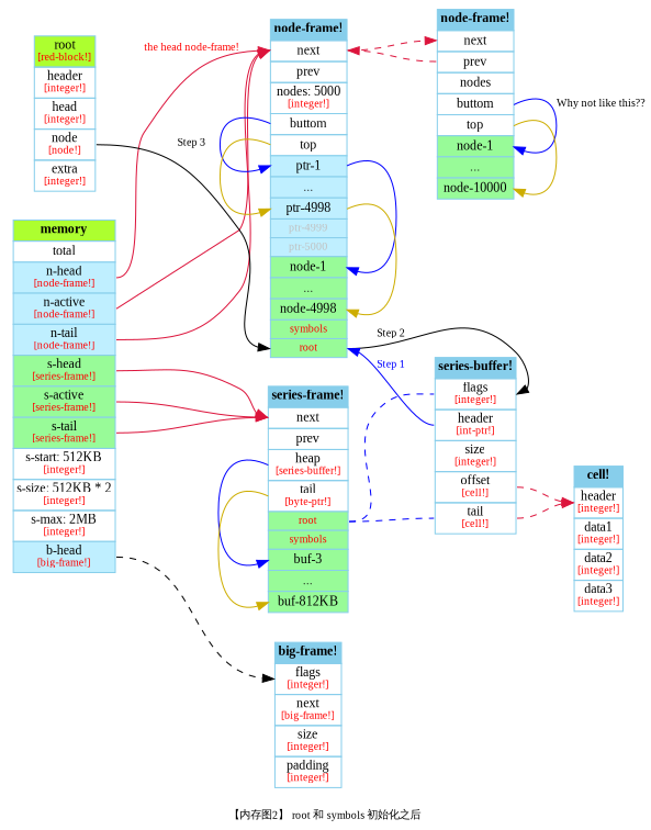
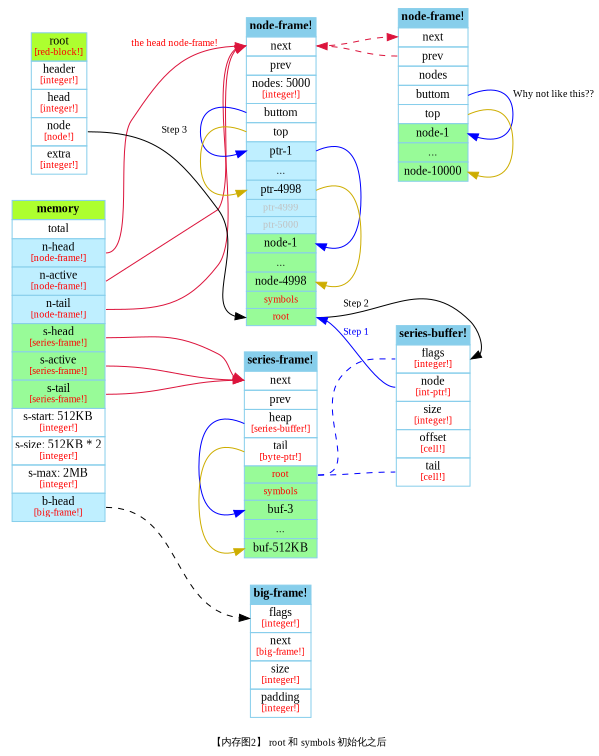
  digraph {
    fontname="Liberation Serif"
    fontsize=10
    label="\n【内存图2】 root 和 symbols 初始化之后"
    rankdir=LR
    node [color=skyblue fontname="Liberation Serif" fontsize=12 shape=plaintext]
    edge [color=crimson fontname="Liberation Serif" fontsize=10 headport=f1 style=solid tailport=f4]
    n1 [height=.1 label=<             <table border="0" cellborder="1" cellspacing="0" align="left">                 <tr><td BGCOLOR="skyblue"><b>big-frame!</b></td></tr>                 <tr><td port="f1">flags<br ALIGN="CENTER"/><font point-size="10" color="red">[integer!]</font></td></tr>                 <tr><td port="f2">next<br ALIGN="CENTER"/><font point-size="10" color="red">[big-frame!]</font></td></tr>                 <tr><td port="f3">size<br ALIGN="CENTER"/><font point-size="10" color="red">[integer!]</font></td></tr>                 <tr><td port="f4">padding<br ALIGN="CENTER"/><font point-size="10" color="red">[integer!]</font></td></tr>             </table>         > width=.1]
    n2 [height=.1 label=<             <table border="0" cellborder="1" cellspacing="0" align="left" TOOLTIP="memory">                 <tr><td BGCOLOR="greenyellow"><b>memory</b></td></tr>                 <tr><td port="f1">total</td></tr>                 <tr><td port="f2" BGCOLOR="lightblue1">n-head<br ALIGN="CENTER"/><font point-size="10" color="red">[node-frame!]</font></td></tr>                 <tr><td port="f3" BGCOLOR="lightblue1">n-active<br ALIGN="CENTER"/><font point-size="10" color="red">[node-frame!]</font></td></tr>                 <tr><td port="f4" BGCOLOR="lightblue1">n-tail<br ALIGN="CENTER"/><font point-size="10" color="red">[node-frame!]</font></td></tr>                 <tr><td port="f5" BGCOLOR="palegreen">s-head<br ALIGN="CENTER"/><font point-size="10" color="red">[series-frame!]</font></td></tr>                 <tr><td port="f6" BGCOLOR="palegreen">s-active<br ALIGN="CENTER"/><font point-size="10" color="red">[series-frame!]</font></td></tr>                 <tr><td port="f7" BGCOLOR="palegreen">s-tail<br ALIGN="CENTER"/><font point-size="10" color="red">[series-frame!]</font></td></tr>                 <tr><td port="f8">s-start: 512KB<br ALIGN="CENTER"/><font point-size="10" color="red">[integer!]</font></td></tr>                 <tr><td port="f9">s-size: 512KB * 2<br ALIGN="CENTER"/><font point-size="10" color="red">[integer!]</font></td></tr>                 <tr><td port="f10">s-max: 2MB<br ALIGN="CENTER"/><font point-size="10" color="red">[integer!]</font></td></tr>                 <tr><td port="f11" BGCOLOR="lightblue1">b-head<br ALIGN="CENTER"/><font point-size="10" color="red">[big-frame!]</font></td></tr>             </table>         > width=.1]
    n3 [height=.1 label=<             <table border="0" cellborder="1" cellspacing="0" align="left">                 <tr><td BGCOLOR="skyblue"><b>node-frame!</b></td></tr>                 <tr><td port="f1">next</td></tr>                 <tr><td port="f2">prev</td></tr>                 <tr><td port="f3">nodes: 5000<br ALIGN="CENTER"/><font point-size="10" color="red">[integer!]</font></td></tr>                 <tr><td port="f4">buttom</td></tr>                 <tr><td port="f5">top</td></tr>                 <tr><td port="p1" BGCOLOR="lightblue1">ptr-1</td></tr>                 <tr><td port="p2" BGCOLOR="lightblue1">...</td></tr>                 <tr><td port="p3" BGCOLOR="lightblue1">ptr-4998</td></tr>                 <tr><td port="p5" BGCOLOR="lightblue1"><font point-size="10" color="gray">ptr-4999</font></td></tr>                 <tr><td port="p6" BGCOLOR="lightblue1"><font point-size="10" color="gray">ptr-5000</font></td></tr>                 <tr><td port="n1" BGCOLOR="palegreen">node-1</td></tr>                 <tr><td port="n2" BGCOLOR="palegreen">...</td></tr>                 <tr><td port="n3" BGCOLOR="palegreen">node-4998</td></tr>                 <tr><td port="n5" BGCOLOR="palegreen"><font point-size="10" color="red">symbols</font></td></tr>                 <tr><td port="n6" BGCOLOR="palegreen"><font point-size="10" color="red">root</font></td></tr>             </table>         > width=.1]
-   n4 [height=.1 label=<             <table border="0" cellborder="1" cellspacing="0" align="left">                 <tr><td BGCOLOR="skyblue"><b>series-frame!</b></td></tr>                 <tr><td port="f1">next</td></tr>                 <tr><td port="f2">prev</td></tr>                 <tr><td port="f3">heap<br ALIGN="CENTER"/><font point-size="10" color="red">[series-buffer!]</font></td></tr>                 <tr><td port="f4">tail<br ALIGN="CENTER"/><font point-size="10" color="red">[byte-ptr!]</font></td></tr>                 <tr><td port="b1" BGCOLOR="palegreen"><font point-size="10" color="red">root</font></td></tr>                 <tr><td port="b2" BGCOLOR="palegreen"><font point-size="10" color="red">symbols</font></td></tr>                 <tr><td port="b4" BGCOLOR="palegreen">buf-3</td></tr>                 <tr><td port="b5" BGCOLOR="palegreen">...</td></tr>                 <tr><td port="b6" BGCOLOR="palegreen">buf-812KB</td></tr>             </table>         > width=.1]
+   n4 [height=.1 label=<             <table border="0" cellborder="1" cellspacing="0" align="left">                 <tr><td BGCOLOR="skyblue"><b>series-frame!</b></td></tr>                 <tr><td port="f1">next</td></tr>                 <tr><td port="f2">prev</td></tr>                 <tr><td port="f3">heap<br ALIGN="CENTER"/><font point-size="10" color="red">[series-buffer!]</font></td></tr>                 <tr><td port="f4">tail<br ALIGN="CENTER"/><font point-size="10" color="red">[byte-ptr!]</font></td></tr>                 <tr><td port="b1" BGCOLOR="palegreen"><font point-size="10" color="red">root</font></td></tr>                 <tr><td port="b2" BGCOLOR="palegreen"><font point-size="10" color="red">symbols</font></td></tr>                 <tr><td port="b4" BGCOLOR="palegreen">buf-3</td></tr>                 <tr><td port="b5" BGCOLOR="palegreen">...</td></tr>                 <tr><td port="b6" BGCOLOR="palegreen">buf-512KB</td></tr>             </table>         > width=.1]
    n5 [height=.1 label=<             <table border="0" cellborder="1" cellspacing="0" align="left">                 <tr><td BGCOLOR="skyblue"><b>node-frame!</b></td></tr>                 <tr><td port="f1">next</td></tr>                 <tr><td port="f2">prev</td></tr>                 <tr><td port="f3">nodes</td></tr>                 <tr><td port="f4">buttom</td></tr>                 <tr><td port="f5">top</td></tr>                 <tr><td port="n1" BGCOLOR="palegreen">node-1</td></tr>                 <tr><td port="n2" BGCOLOR="palegreen">...</td></tr>                 <tr><td port="n3" BGCOLOR="palegreen">node-10000</td></tr>             </table>         > width=.1]
-   n6 [height=.1 label=<             <table border="0" cellborder="1" cellspacing="0" align="left">                 <tr><td BGCOLOR="skyblue"><b>series-buffer!</b></td></tr>                 <tr><td port="f1">flags<br ALIGN="CENTER"/><font point-size="10" color="red">[integer!]</font></td></tr>                 <tr><td port="f2">header<br ALIGN="CENTER"/><font point-size="10" color="red">[int-ptr!]</font></td></tr>                 <tr><td port="f3">size<br ALIGN="CENTER"/><font point-size="10" color="red">[integer!]</font></td></tr>                 <tr><td port="f4">offset<br ALIGN="CENTER"/><font point-size="10" color="red">[cell!]</font></td></tr>                 <tr><td port="f5">tail<br ALIGN="CENTER"/><font point-size="10" color="red">[cell!]</font></td></tr>             </table>         > width=.1]
-   n7 [height=.1 label=<             <table border="0" cellborder="1" cellspacing="0" align="left">                 <tr><td BGCOLOR="skyblue"><b>cell!</b></td></tr>                 <tr><td port="f1">header<br ALIGN="CENTER"/><font point-size="10" color="red">[integer!]</font></td></tr>                 <tr><td port="f2">data1<br ALIGN="CENTER"/><font point-size="10" color="red">[integer!]</font></td></tr>                 <tr><td port="f3">data2<br ALIGN="CENTER"/><font point-size="10" color="red">[integer!]</font></td></tr>                 <tr><td port="f4">data3<br ALIGN="CENTER"/><font point-size="10" color="red">[integer!]</font></td></tr>             </table>         > width=.1]
+   n6 [height=.1 label=<             <table border="0" cellborder="1" cellspacing="0" align="left">                 <tr><td BGCOLOR="skyblue"><b>series-buffer!</b></td></tr>                 <tr><td port="f1">flags<br ALIGN="CENTER"/><font point-size="10" color="red">[integer!]</font></td></tr>                 <tr><td port="f2">node<br ALIGN="CENTER"/><font point-size="10" color="red">[int-ptr!]</font></td></tr>                 <tr><td port="f3">size<br ALIGN="CENTER"/><font point-size="10" color="red">[integer!]</font></td></tr>                 <tr><td port="f4">offset<br ALIGN="CENTER"/><font point-size="10" color="red">[cell!]</font></td></tr>                 <tr><td port="f5">tail<br ALIGN="CENTER"/><font point-size="10" color="red">[cell!]</font></td></tr>             </table>         > width=.1]
    n8 [height=.1 label=<             <table border="0" cellborder="1" cellspacing="0" align="left" TOOLTIP="_root">                 <tr><td BGCOLOR="greenyellow">root<br ALIGN="CENTER"/><font point-size="10" color="red">[red-block!]</font></td></tr>                 <tr><td port="f1">header<br ALIGN="CENTER"/><font point-size="10" color="red">[integer!]</font></td></tr>                 <tr><td port="f2">head<br ALIGN="CENTER"/><font point-size="10" color="red">[integer!]</font></td></tr>                 <tr><td port="f3">node<br ALIGN="CENTER"/><font point-size="10" color="red">[node!]</font></td></tr>                 <tr><td port="f4">extra<br ALIGN="CENTER"/><font point-size="10" color="red">[integer!]</font></td></tr>             </table>         > width=.1]
    n2 -> n1 [color=black style=dashed tailport=f11]
    n2 -> n3 [fontcolor=red label="the head node-frame!" tailport=f2]
    n2 -> n3 [tailport=f3]
    n2 -> n3
    n2 -> n4 [tailport=f5]
    n2 -> n4 [tailport=f6]
    n2 -> n4 [tailport=f7]
    n3 -> n3 [color=blue headport="p1:w" tailport="f4:w"]
    n3 -> n3 [color=blue headport="n1:e" tailport="p1:e"]
    n3 -> n3 [color=gold3 headport="p3:w" tailport="f5:w"]
    n3 -> n3 [color=gold3 headport="n3:e" tailport="p3:e"]
    n3 -> n5 [headport="f1:w" style=dashed tailport="f1:e"]
    n3 -> n6 [color=black headport="f1:e" label="Step 2" tailport="n6:e"]
    n4 -> n4 [color=blue headport="b4:w" tailport="f3:w"]
    n4 -> n4 [color=gold3 headport="b6:w" tailport="f4:w"]
    n4 -> n6 [arrowhead=none color=blue headport="f1:w" style=dashed tailport="b1:e"]
    n4 -> n6 [arrowhead=none color=blue headport="f5:w" style=dashed tailport="b1:e"]
    n5 -> n3 [headport="f1:e" style=dashed tailport="f2:w"]
    n5 -> n5 [color=blue headport="n1:e" label="Why not like this??" tailport="f4:e"]
    n5 -> n5 [color=gold3 headport="n3:e" tailport="f5:e"]
    n6 -> n3 [color=blue fontcolor=blue headport="n6:e" label="Step 1" tailport="f2:w"]
-   n6 -> n7 [style=dashed]
-   n6 -> n7 [style=dashed tailport=f5]
    n8 -> n3 [color=black headport="n6:w" label="Step 3" tailport="f3:e"]
  }
